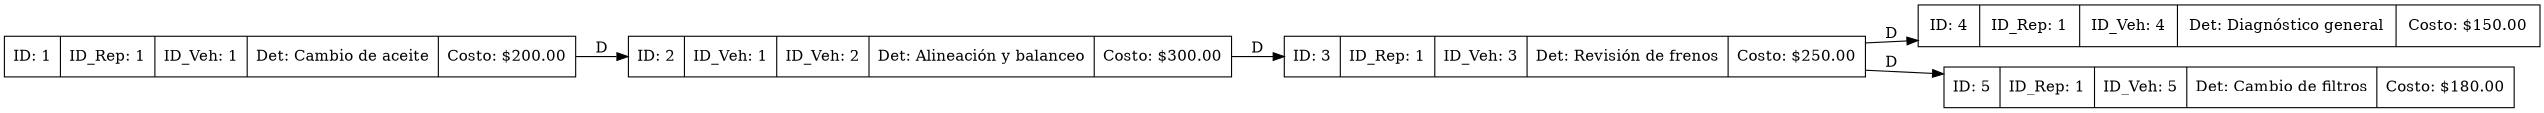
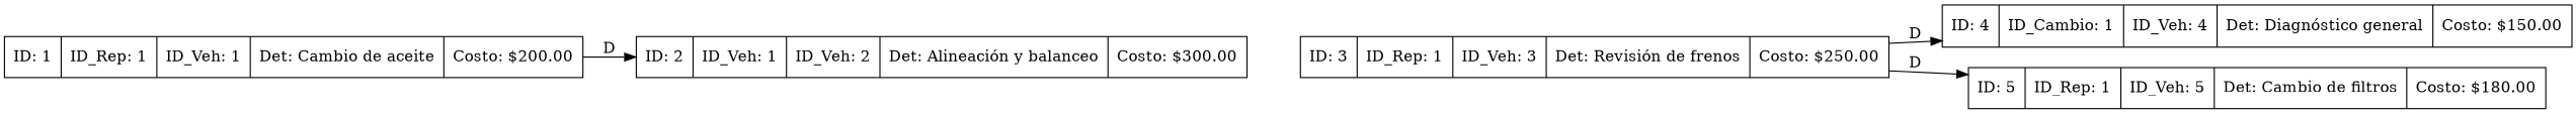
  digraph {
    rankdir=LR
    node [shape=record]
    n1 [label="{ID: 1|ID_Rep: 1|ID_Veh: 1|Det: Cambio de aceite|Costo: $200.00}"]
    n2 [label="{ID: 2|ID_Veh: 1|ID_Veh: 2|Det: Alineación y balanceo|Costo: $300.00}"]
    n3 [label="{ID: 3|ID_Rep: 1|ID_Veh: 3|Det: Revisión de frenos|Costo: $250.00}"]
-   n4 [label="{ID: 4|ID_Rep: 1|ID_Veh: 4|Det: Diagnóstico general|Costo: $150.00}"]
+   n4 [label="{ID: 4|ID_Cambio: 1|ID_Veh: 4|Det: Diagnóstico general|Costo: $150.00}"]
    n5 [label="{ID: 5|ID_Rep: 1|ID_Veh: 5|Det: Cambio de filtros|Costo: $180.00}"]
    n1 -> n2 [label=D]
-   n2 -> n3 [label=D]
    n3 -> n4 [label=D]
    n3 -> n5 [label=D]
  }
